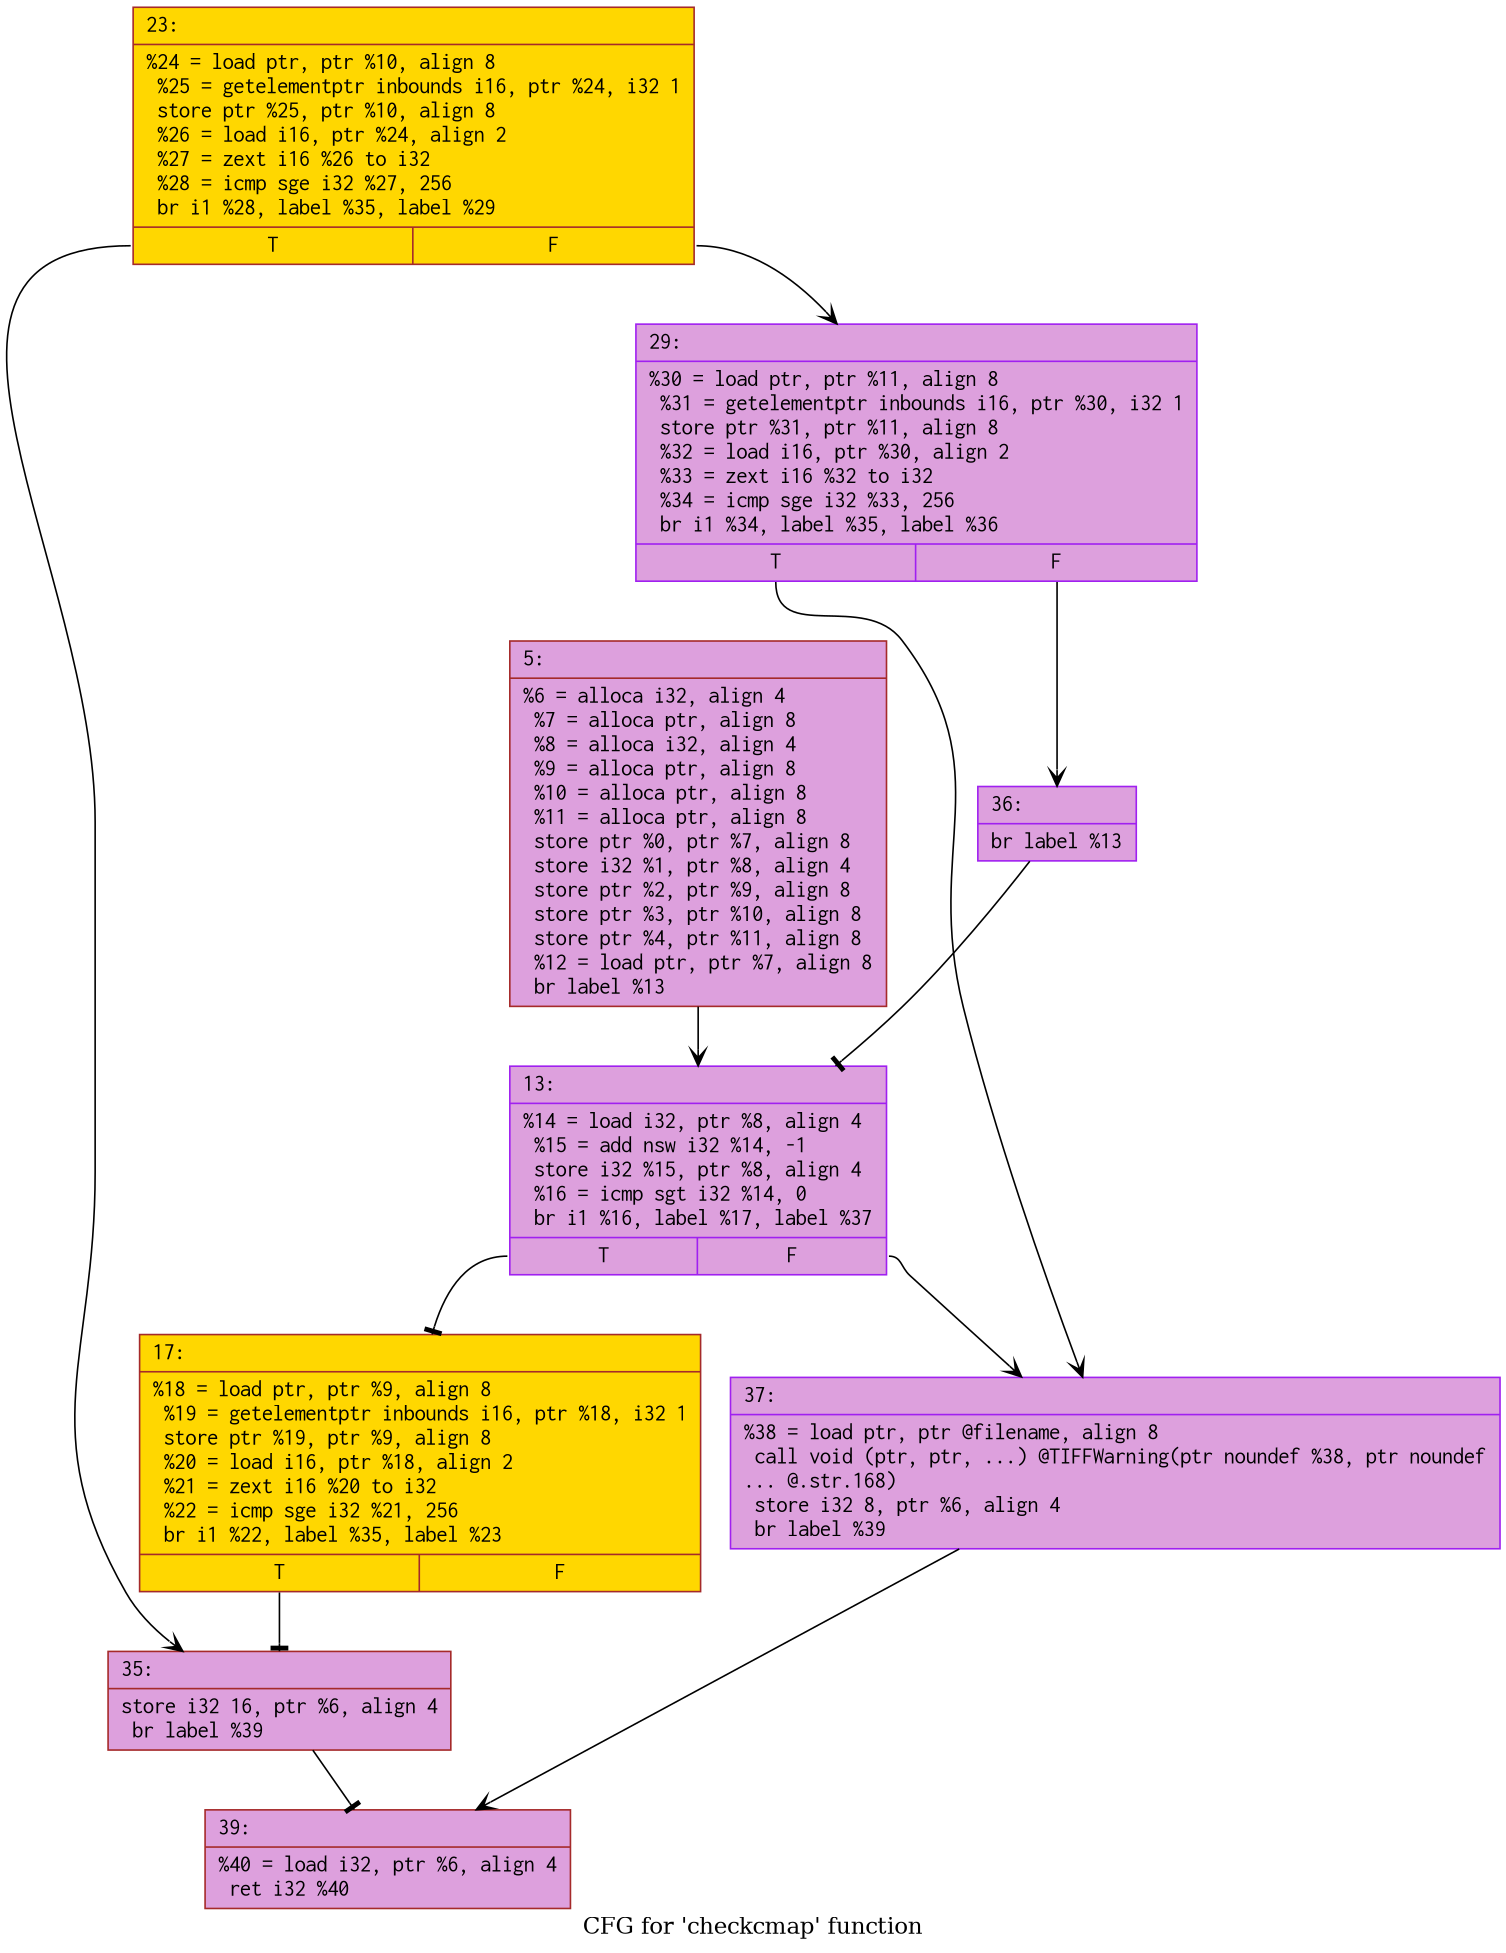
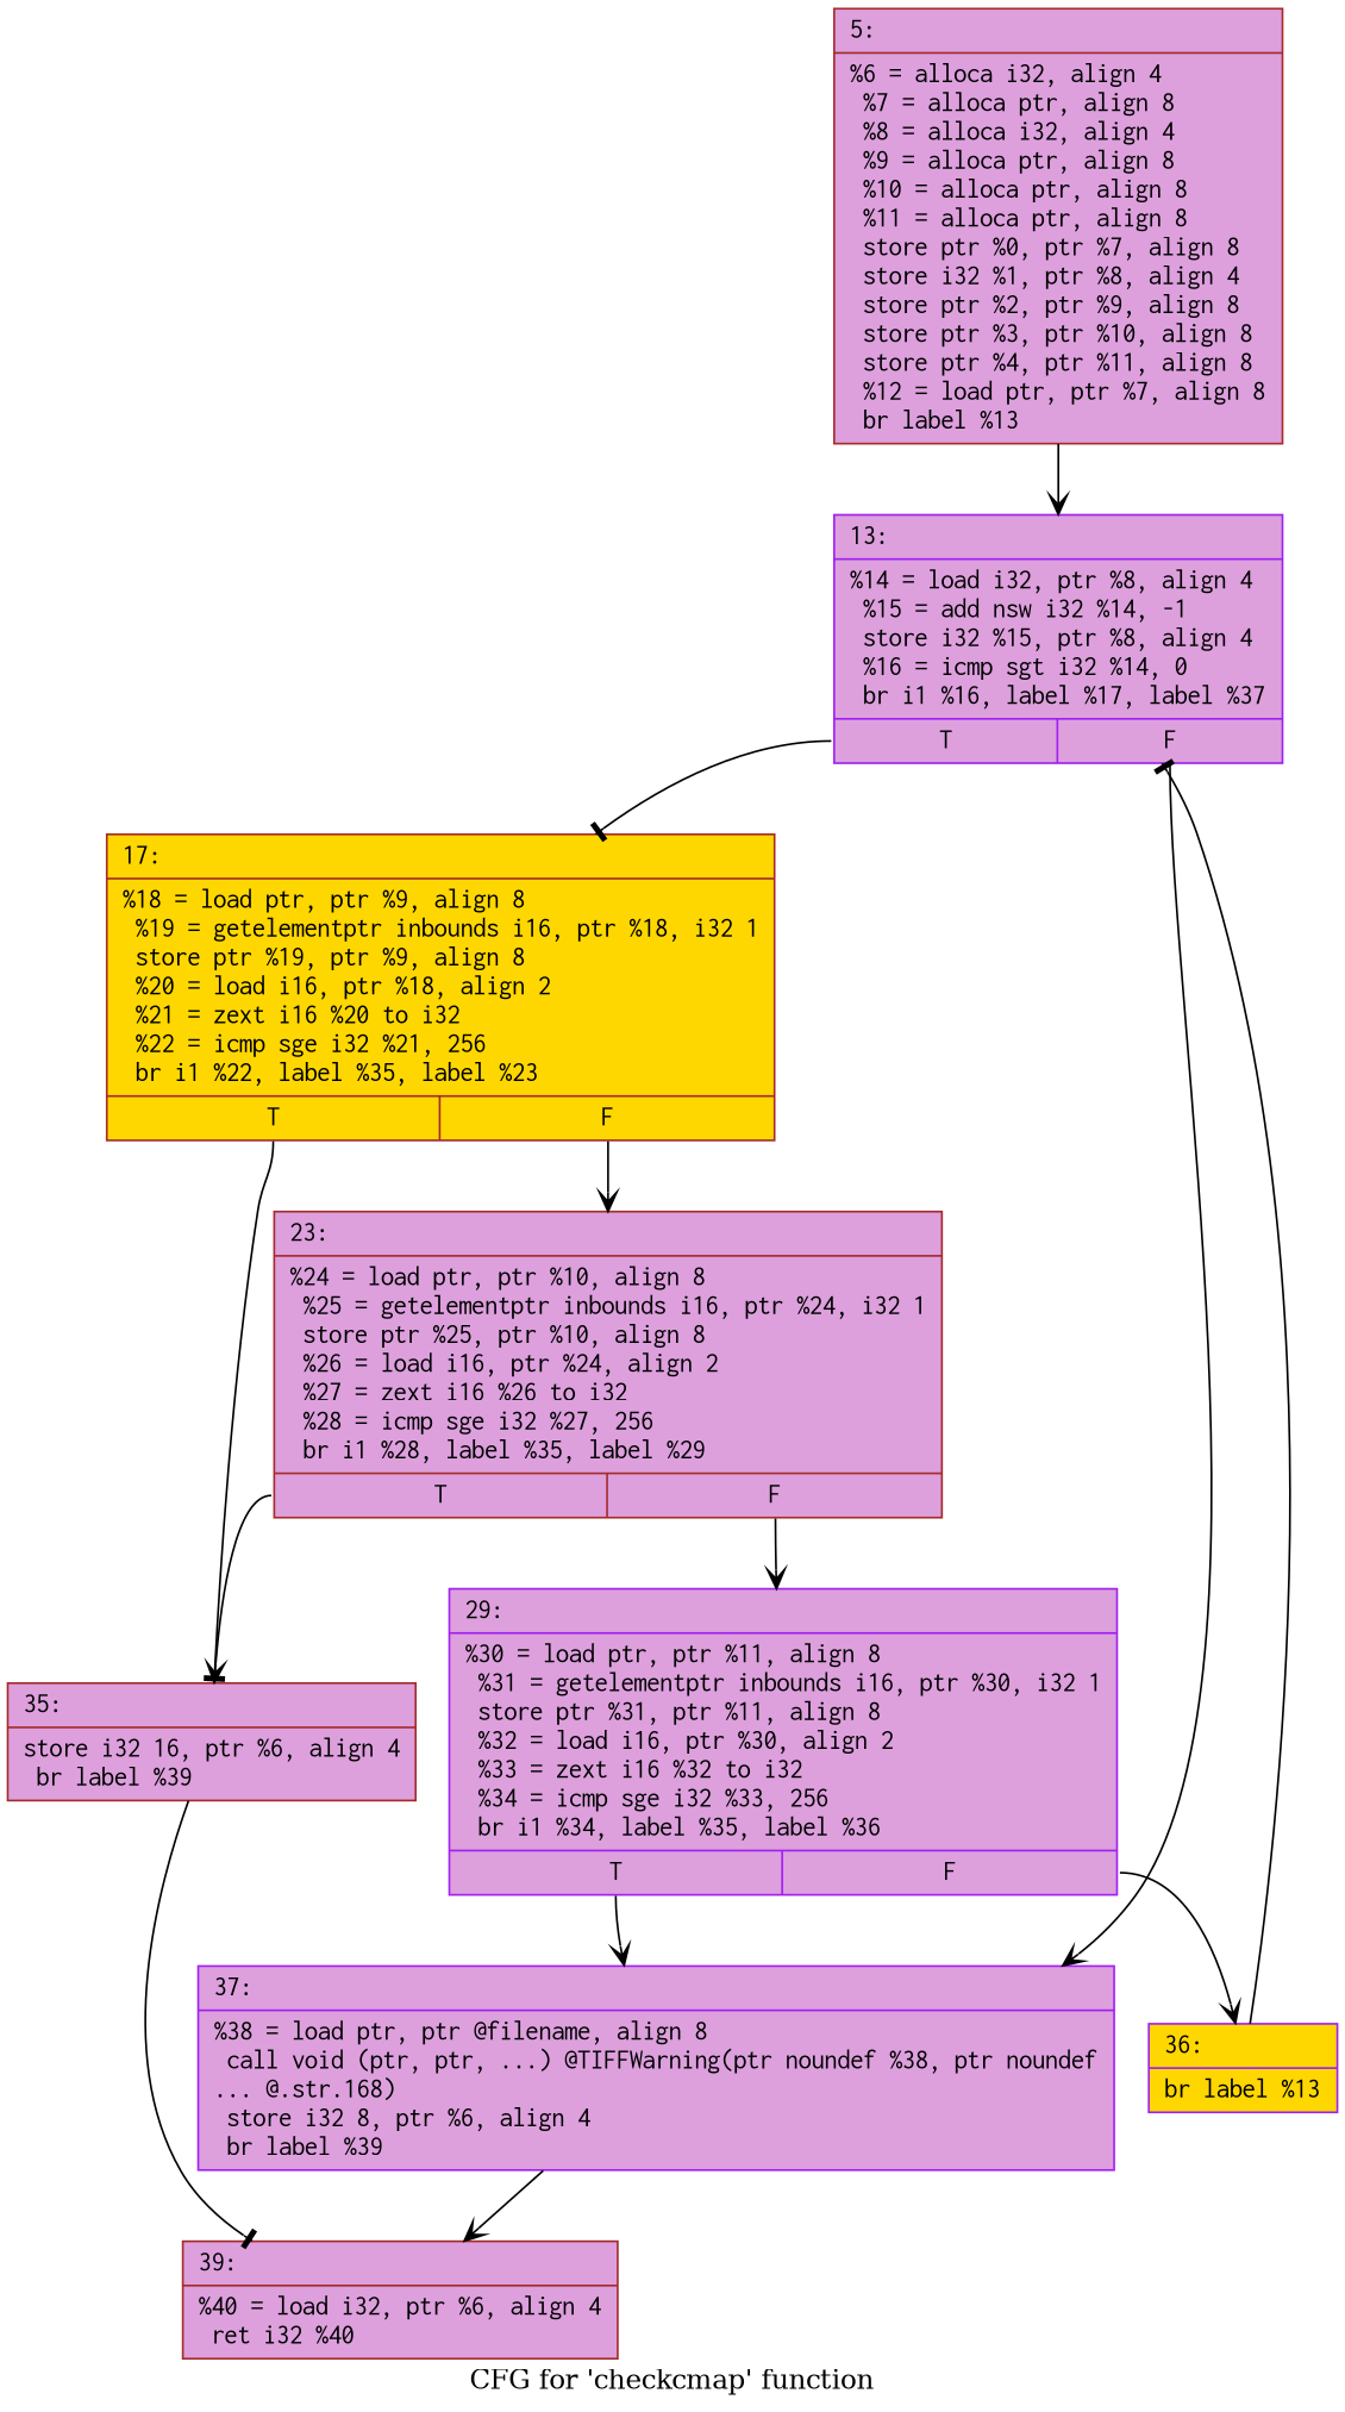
  digraph {
    label="CFG for 'checkcmap' function"
    node [color=brown fillcolor=plum fontname=Courier shape=record style=filled]
    edge [arrowhead=vee]
    n1 [label="{5:\l|  %6 = alloca i32, align 4\l  %7 = alloca ptr, align 8\l  %8 = alloca i32, align 4\l  %9 = alloca ptr, align 8\l  %10 = alloca ptr, align 8\l  %11 = alloca ptr, align 8\l  store ptr %0, ptr %7, align 8\l  store i32 %1, ptr %8, align 4\l  store ptr %2, ptr %9, align 8\l  store ptr %3, ptr %10, align 8\l  store ptr %4, ptr %11, align 8\l  %12 = load ptr, ptr %7, align 8\l  br label %13\l}"]
    n2 [color=purple label="{13:\l|  %14 = load i32, ptr %8, align 4\l  %15 = add nsw i32 %14, -1\l  store i32 %15, ptr %8, align 4\l  %16 = icmp sgt i32 %14, 0\l  br i1 %16, label %17, label %37\l|{<s0>T|<s1>F}}"]
    n3 [fillcolor=gold label="{17:\l|  %18 = load ptr, ptr %9, align 8\l  %19 = getelementptr inbounds i16, ptr %18, i32 1\l  store ptr %19, ptr %9, align 8\l  %20 = load i16, ptr %18, align 2\l  %21 = zext i16 %20 to i32\l  %22 = icmp sge i32 %21, 256\l  br i1 %22, label %35, label %23\l|{<s0>T|<s1>F}}"]
    n4 [color=purple label="{37:\l|  %38 = load ptr, ptr @filename, align 8\l  call void (ptr, ptr, ...) @TIFFWarning(ptr noundef %38, ptr noundef\l... @.str.168)\l  store i32 8, ptr %6, align 4\l  br label %39\l}"]
    n5 [label="{35:\l|  store i32 16, ptr %6, align 4\l  br label %39\l}"]
-   n6 [fillcolor=gold label="{23:\l|  %24 = load ptr, ptr %10, align 8\l  %25 = getelementptr inbounds i16, ptr %24, i32 1\l  store ptr %25, ptr %10, align 8\l  %26 = load i16, ptr %24, align 2\l  %27 = zext i16 %26 to i32\l  %28 = icmp sge i32 %27, 256\l  br i1 %28, label %35, label %29\l|{<s0>T|<s1>F}}"]
+   n6 [label="{23:\l|  %24 = load ptr, ptr %10, align 8\l  %25 = getelementptr inbounds i16, ptr %24, i32 1\l  store ptr %25, ptr %10, align 8\l  %26 = load i16, ptr %24, align 2\l  %27 = zext i16 %26 to i32\l  %28 = icmp sge i32 %27, 256\l  br i1 %28, label %35, label %29\l|{<s0>T|<s1>F}}"]
    n7 [label="{39:\l|  %40 = load i32, ptr %6, align 4\l  ret i32 %40\l}"]
    n8 [color=purple label="{29:\l|  %30 = load ptr, ptr %11, align 8\l  %31 = getelementptr inbounds i16, ptr %30, i32 1\l  store ptr %31, ptr %11, align 8\l  %32 = load i16, ptr %30, align 2\l  %33 = zext i16 %32 to i32\l  %34 = icmp sge i32 %33, 256\l  br i1 %34, label %35, label %36\l|{<s0>T|<s1>F}}"]
-   n9 [color=purple label="{36:\l|  br label %13\l}"]
+   n9 [color=purple fillcolor=gold label="{36:\l|  br label %13\l}"]
    n1 -> n2
    n2 -> n3 [arrowhead=tee tailport=s0]
    n2 -> n4 [tailport=s1]
    n3 -> n5 [arrowhead=tee tailport=s0]
+   n3 -> n6 [tailport=s1]
    n4 -> n7
    n5 -> n7 [arrowhead=tee]
    n6 -> n5 [tailport=s0]
    n6 -> n8 [tailport=s1]
    n8 -> n4 [tailport=s0]
    n8 -> n9 [tailport=s1]
    n9 -> n2 [arrowhead=tee]
  }
